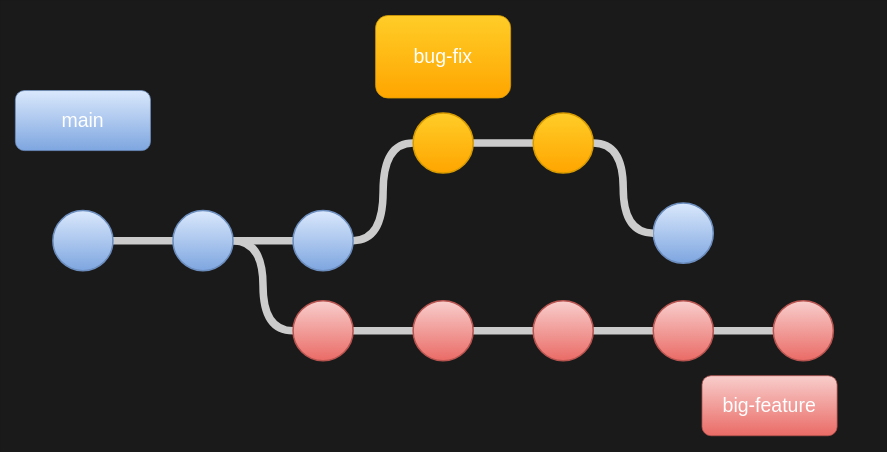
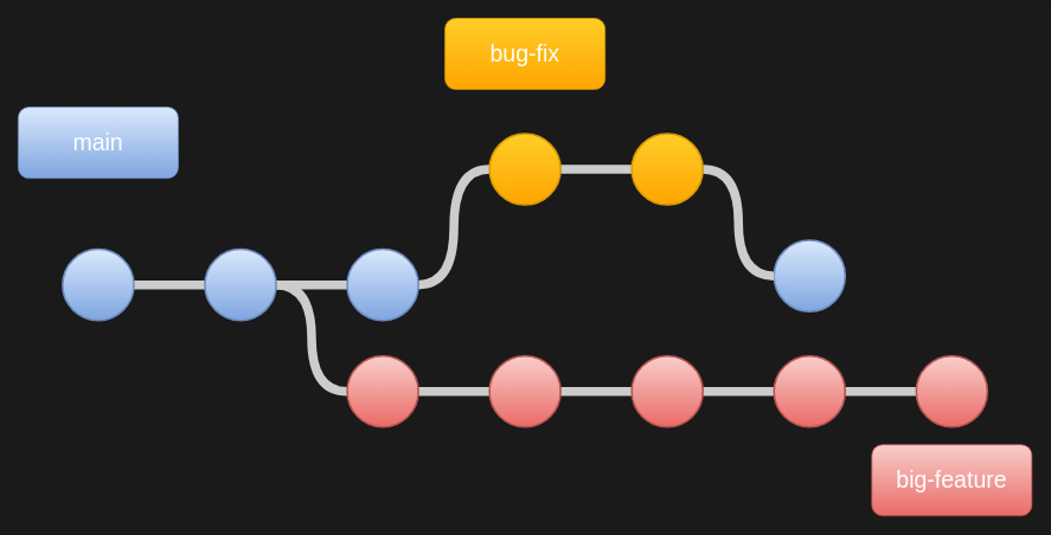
  <mxCell id="0" />
  <mxCell id="1" parent="0" />
  <mxCell id="2" style="edgeStyle=orthogonalEdgeStyle;rounded=1;orthogonalLoop=1;jettySize=auto;html=1;exitX=1;exitY=0.5;exitDx=0;exitDy=0;strokeWidth=10;strokeColor=#CCCCCC;endArrow=none;endFill=0;" edge="1" parent="1" source="3" target="6"><mxGeometry relative="1" as="geometry" /></mxCell>
  <mxCell id="3" value="" style="ellipse;whiteSpace=wrap;html=1;aspect=fixed;fillColor=#dae8fc;strokeColor=#6c8ebf;strokeWidth=2;fontSize=32;fontColor=#FFFFFF;gradientColor=#7ea6e0;" vertex="1" parent="1"><mxGeometry x="70" y="280" width="80" height="80" as="geometry" /></mxCell>
  <mxCell id="4" style="edgeStyle=orthogonalEdgeStyle;rounded=1;orthogonalLoop=1;jettySize=auto;html=1;exitX=1;exitY=0.5;exitDx=0;exitDy=0;entryX=0;entryY=0.5;entryDx=0;entryDy=0;endArrow=none;endFill=0;strokeColor=#CCCCCC;strokeWidth=10;" edge="1" parent="1" source="6" target="8"><mxGeometry relative="1" as="geometry" /></mxCell>
  <mxCell id="5" style="edgeStyle=orthogonalEdgeStyle;curved=1;orthogonalLoop=1;jettySize=auto;html=1;exitX=1;exitY=0.5;exitDx=0;exitDy=0;entryX=0;entryY=0.5;entryDx=0;entryDy=0;endArrow=none;endFill=0;strokeColor=#CCCCCC;strokeWidth=10;" edge="1" parent="1" source="6" target="12"><mxGeometry relative="1" as="geometry" /></mxCell>
  <mxCell id="6" value="" style="ellipse;whiteSpace=wrap;html=1;aspect=fixed;fillColor=#dae8fc;strokeColor=#6c8ebf;strokeWidth=2;fontSize=32;fontColor=#FFFFFF;gradientColor=#7ea6e0;" vertex="1" parent="1"><mxGeometry x="230" y="280" width="80" height="80" as="geometry" /></mxCell>
  <mxCell id="7" style="edgeStyle=orthogonalEdgeStyle;curved=1;orthogonalLoop=1;jettySize=auto;html=1;exitX=1;exitY=0.5;exitDx=0;exitDy=0;endArrow=none;endFill=0;strokeColor=#CCCCCC;strokeWidth=10;entryX=0;entryY=0.5;entryDx=0;entryDy=0;" edge="1" parent="1" source="8" target="10"><mxGeometry relative="1" as="geometry"><mxPoint x="500" y="190" as="targetPoint" /></mxGeometry></mxCell>
  <mxCell id="8" value="" style="ellipse;whiteSpace=wrap;html=1;aspect=fixed;fillColor=#dae8fc;strokeColor=#6c8ebf;strokeWidth=2;fontSize=32;fontColor=#FFFFFF;gradientColor=#7ea6e0;" vertex="1" parent="1"><mxGeometry x="390" y="280" width="80" height="80" as="geometry" /></mxCell>
  <mxCell id="9" style="edgeStyle=orthogonalEdgeStyle;curved=1;orthogonalLoop=1;jettySize=auto;html=1;exitX=1;exitY=0.5;exitDx=0;exitDy=0;entryX=0;entryY=0.5;entryDx=0;entryDy=0;endArrow=none;endFill=0;strokeColor=#CCCCCC;strokeWidth=10;" edge="1" parent="1" source="10" target="22"><mxGeometry relative="1" as="geometry" /></mxCell>
  <mxCell id="10" value="" style="ellipse;whiteSpace=wrap;html=1;aspect=fixed;fillColor=#ffcd28;strokeColor=#d79b00;strokeWidth=2;fontSize=32;gradientColor=#ffa500;" vertex="1" parent="1"><mxGeometry x="550" y="150" width="80" height="80" as="geometry" /></mxCell>
  <mxCell id="11" style="edgeStyle=orthogonalEdgeStyle;curved=1;orthogonalLoop=1;jettySize=auto;html=1;exitX=1;exitY=0.5;exitDx=0;exitDy=0;endArrow=none;endFill=0;strokeColor=#CCCCCC;strokeWidth=10;" edge="1" parent="1" source="12" target="14"><mxGeometry relative="1" as="geometry" /></mxCell>
  <mxCell id="12" value="" style="ellipse;whiteSpace=wrap;html=1;aspect=fixed;fillColor=#f8cecc;strokeColor=#b85450;strokeWidth=2;fontSize=32;gradientColor=#ea6b66;" vertex="1" parent="1"><mxGeometry x="390" y="400" width="80" height="80" as="geometry" /></mxCell>
  <mxCell id="13" style="edgeStyle=orthogonalEdgeStyle;curved=1;orthogonalLoop=1;jettySize=auto;html=1;exitX=1;exitY=0.5;exitDx=0;exitDy=0;entryX=0;entryY=0.5;entryDx=0;entryDy=0;endArrow=none;endFill=0;strokeColor=#CCCCCC;strokeWidth=10;" edge="1" parent="1" source="14" target="16"><mxGeometry relative="1" as="geometry" /></mxCell>
  <mxCell id="14" value="" style="ellipse;whiteSpace=wrap;html=1;aspect=fixed;fillColor=#f8cecc;strokeColor=#b85450;strokeWidth=2;fontSize=32;gradientColor=#ea6b66;" vertex="1" parent="1"><mxGeometry x="550" y="400" width="80" height="80" as="geometry" /></mxCell>
  <mxCell id="15" style="edgeStyle=orthogonalEdgeStyle;curved=1;orthogonalLoop=1;jettySize=auto;html=1;exitX=1;exitY=0.5;exitDx=0;exitDy=0;entryX=0;entryY=0.5;entryDx=0;entryDy=0;endArrow=none;endFill=0;strokeColor=#CCCCCC;strokeWidth=10;" edge="1" parent="1" source="16" target="18"><mxGeometry relative="1" as="geometry" /></mxCell>
  <mxCell id="16" value="" style="ellipse;whiteSpace=wrap;html=1;aspect=fixed;fillColor=#f8cecc;strokeColor=#b85450;strokeWidth=2;fontSize=32;gradientColor=#ea6b66;" vertex="1" parent="1"><mxGeometry x="710" y="400" width="80" height="80" as="geometry" /></mxCell>
  <mxCell id="17" style="edgeStyle=orthogonalEdgeStyle;curved=1;orthogonalLoop=1;jettySize=auto;html=1;exitX=1;exitY=0.5;exitDx=0;exitDy=0;entryX=0;entryY=0.5;entryDx=0;entryDy=0;endArrow=none;endFill=0;strokeColor=#CCCCCC;strokeWidth=10;" edge="1" parent="1" source="18" target="19"><mxGeometry relative="1" as="geometry" /></mxCell>
  <mxCell id="18" value="" style="ellipse;whiteSpace=wrap;html=1;aspect=fixed;fillColor=#f8cecc;strokeColor=#b85450;strokeWidth=2;fontSize=32;gradientColor=#ea6b66;" vertex="1" parent="1"><mxGeometry x="870" y="400" width="80" height="80" as="geometry" /></mxCell>
  <mxCell id="19" value="" style="ellipse;whiteSpace=wrap;html=1;aspect=fixed;fillColor=#f8cecc;strokeColor=#b85450;strokeWidth=2;fontSize=32;gradientColor=#ea6b66;" vertex="1" parent="1"><mxGeometry x="1030" y="400" width="80" height="80" as="geometry" /></mxCell>
  <mxCell id="20" value="" style="ellipse;whiteSpace=wrap;html=1;aspect=fixed;fillColor=#dae8fc;strokeColor=#6c8ebf;strokeWidth=2;fontSize=32;fontColor=#FFFFFF;gradientColor=#7ea6e0;" vertex="1" parent="1"><mxGeometry x="870" y="270" width="80" height="80" as="geometry" /></mxCell>
  <mxCell id="21" style="edgeStyle=orthogonalEdgeStyle;curved=1;orthogonalLoop=1;jettySize=auto;html=1;exitX=1;exitY=0.5;exitDx=0;exitDy=0;entryX=0;entryY=0.5;entryDx=0;entryDy=0;endArrow=none;endFill=0;strokeColor=#CCCCCC;strokeWidth=10;" edge="1" parent="1" source="22" target="20"><mxGeometry relative="1" as="geometry" /></mxCell>
  <mxCell id="22" value="" style="ellipse;whiteSpace=wrap;html=1;aspect=fixed;fillColor=#ffcd28;strokeColor=#d79b00;strokeWidth=2;fontSize=32;gradientColor=#ffa500;" vertex="1" parent="1"><mxGeometry x="710" y="150" width="80" height="80" as="geometry" /></mxCell>
- <mxCell id="23" value="&lt;font style=&quot;font-size: 26px&quot; color=&quot;#ffffff&quot;&gt;bug-fix&lt;/font&gt;" style="rounded=1;whiteSpace=wrap;html=1;fillColor=#ffcd28;gradientColor=#ffa500;strokeColor=#d79b00;" vertex="1" parent="1"><mxGeometry x="500" y="20" width="180" height="110" as="geometry" /></mxCell>
+ <mxCell id="23" value="&lt;font style=&quot;font-size: 26px&quot; color=&quot;#ffffff&quot;&gt;bug-fix&lt;/font&gt;" style="rounded=1;whiteSpace=wrap;html=1;fillColor=#ffcd28;gradientColor=#ffa500;strokeColor=#d79b00;" vertex="1" parent="1"><mxGeometry x="500" y="20" width="180" height="80" as="geometry" /></mxCell>
  <mxCell id="24" value="&lt;font style=&quot;font-size: 26px&quot; color=&quot;#ffffff&quot;&gt;main&lt;/font&gt;" style="rounded=1;whiteSpace=wrap;html=1;fillColor=#dae8fc;gradientColor=#7ea6e0;strokeColor=#6c8ebf;" vertex="1" parent="1"><mxGeometry x="20" y="120" width="180" height="80" as="geometry" /></mxCell>
- <mxCell id="25" value="&lt;font style=&quot;font-size: 26px&quot; color=&quot;#ffffff&quot;&gt;big-feature&lt;/font&gt;" style="rounded=1;whiteSpace=wrap;html=1;fillColor=#f8cecc;gradientColor=#ea6b66;strokeColor=#b85450;" vertex="1" parent="1"><mxGeometry x="935" y="500" width="180" height="80" as="geometry" /></mxCell>
+ <mxCell id="25" value="&lt;font style=&quot;font-size: 26px&quot; color=&quot;#ffffff&quot;&gt;big-feature&lt;/font&gt;" style="rounded=1;whiteSpace=wrap;html=1;fillColor=#f8cecc;gradientColor=#ea6b66;strokeColor=#b85450;" vertex="1" parent="1"><mxGeometry x="980" y="500" width="180" height="80" as="geometry" /></mxCell>
